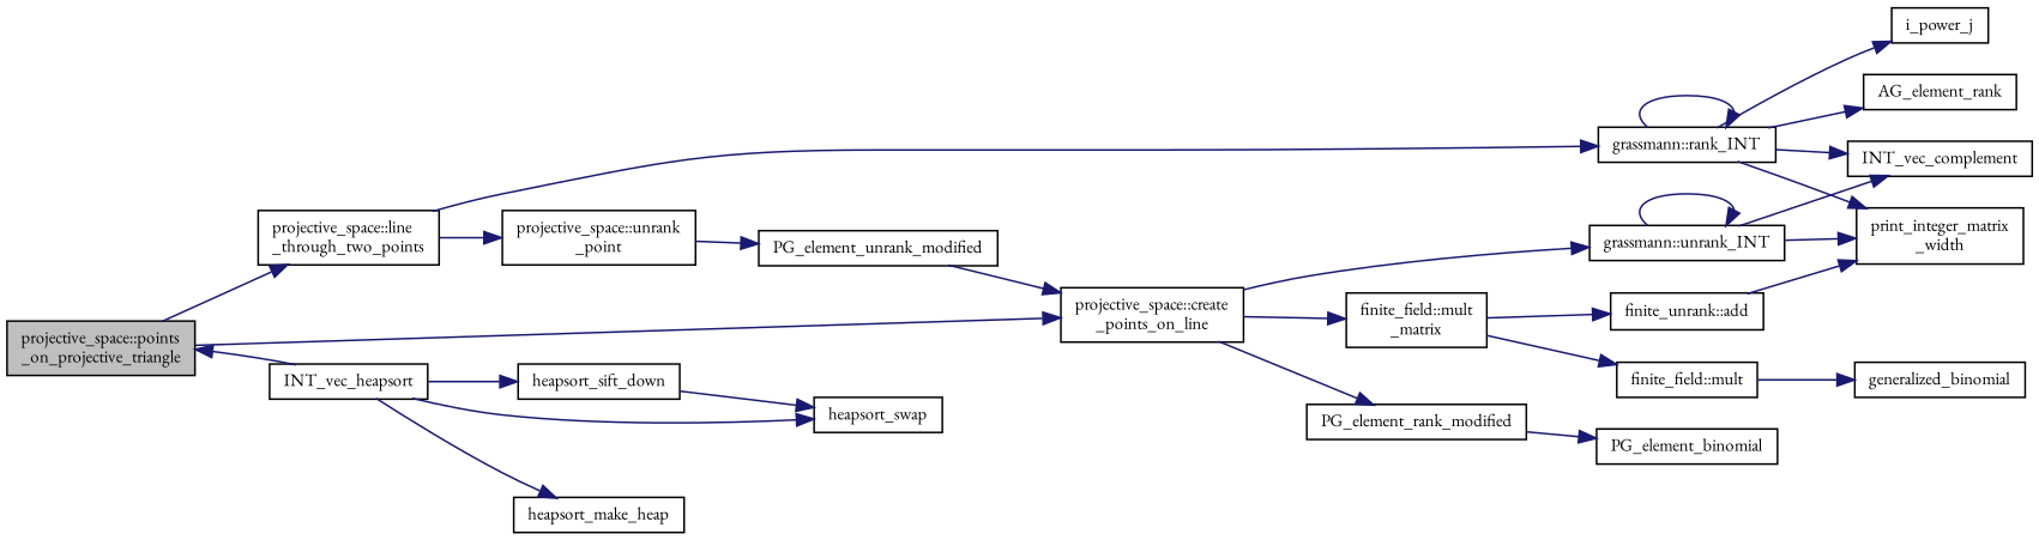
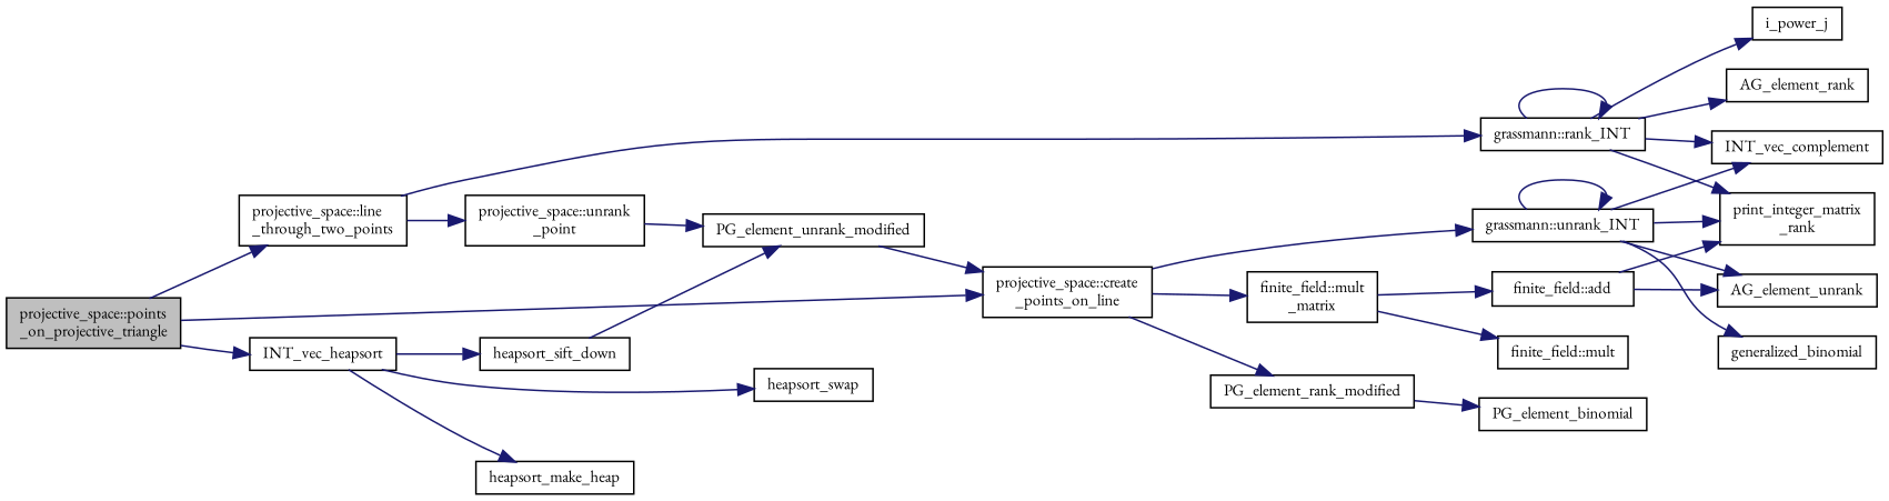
  digraph {
    fontname="EB Garamond"
    rankdir=LR
    node [color=black fillcolor=white fontname="EB Garamond" fontsize=10 shape=record style=filled]
    edge [color=midnightblue fontname="EB Garamond" fontsize=10 labelfontname=Helvetica labelfontsize=10 style=solid]
    n1 [fillcolor=grey75 fontcolor=black height=0.2 label="projective_space::points\l_on_projective_triangle" width=0.4]
    n2 [height=0.2 label="projective_space::line\l_through_two_points" width=0.4]
    n3 [height=0.2 label="projective_space::create\l_points_on_line" width=0.4]
    n4 [height=0.2 label=INT_vec_heapsort width=0.4]
    n5 [height=0.2 label="projective_space::unrank\l_point" width=0.4]
    n6 [height=0.2 label="grassmann::rank_INT" width=0.4]
    n7 [height=0.2 label="grassmann::unrank_INT" width=0.4]
    n8 [height=0.2 label="finite_field::mult\l_matrix" width=0.4]
    n9 [height=0.2 label=PG_element_rank_modified width=0.4]
    n10 [height=0.2 label=heapsort_make_heap width=0.4]
    n11 [height=0.2 label=heapsort_sift_down width=0.4]
    n12 [height=0.2 label=heapsort_swap width=0.4]
    n13 [height=0.2 label=PG_element_unrank_modified width=0.4]
-   n14 [height=0.2 label="print_integer_matrix\l_width" width=0.4]
+   n14 [height=0.2 label="print_integer_matrix\l_rank" width=0.4]
    n15 [height=0.2 label=INT_vec_complement width=0.4]
    n16 [height=0.2 label=i_power_j width=0.4]
    n17 [height=0.2 label=AG_element_rank width=0.4]
    n18 [height=0.2 label=generalized_binomial width=0.4]
-   n20 [height=0.2 label="finite_unrank::add" width=0.4]
+   n19 [height=0.2 label=AG_element_unrank width=0.4]
+   n20 [height=0.2 label="finite_field::add" width=0.4]
    n21 [height=0.2 label="finite_field::mult" width=0.4]
    n22 [height=0.2 label=PG_element_binomial width=0.4]
    n1 -> n2
    n1 -> n3
-   n4 -> n1
+   n1 -> n4
    n2 -> n5
    n2 -> n6
    n3 -> n7
    n3 -> n8
    n3 -> n9
    n4 -> n10
    n4 -> n11
    n4 -> n12
    n5 -> n13
    n6 -> n6
    n6 -> n14
    n6 -> n15
    n6 -> n16
    n6 -> n17
    n7 -> n7
    n7 -> n14
    n7 -> n15
-   n21 -> n18
+   n7 -> n18
+   n7 -> n19
    n8 -> n20
    n8 -> n21
    n9 -> n22
-   n11 -> n12
+   n11 -> n13
    n13 -> n3
    n20 -> n14
+   n20 -> n19
  }
